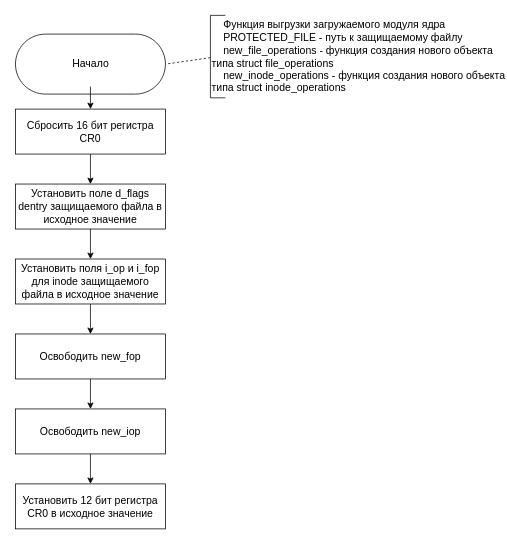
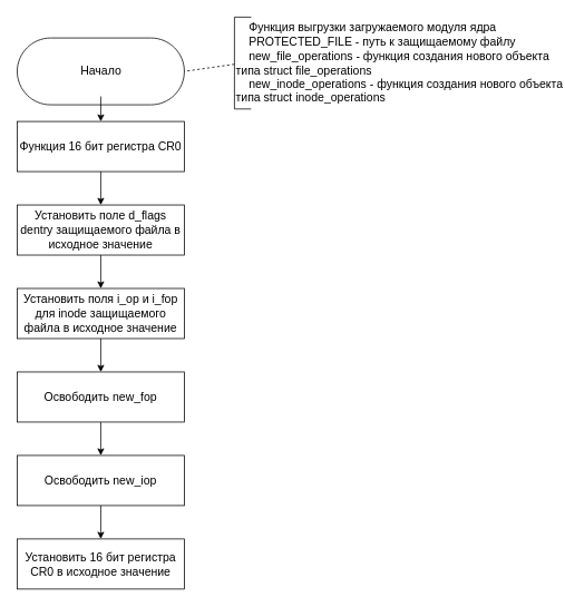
  <mxCell id="0" />
  <mxCell id="1" parent="0" />
  <mxCell id="2" value="Начало" style="html=1;dashed=0;whitespace=wrap;shape=mxgraph.dfd.start;fontSize=14;" parent="1" vertex="1"><mxGeometry x="20" y="45" width="200" height="80" as="geometry" /></mxCell>
  <mxCell id="3" style="edgeStyle=none;html=1;entryX=1;entryY=0.5;entryDx=0;entryDy=0;entryPerimeter=0;fontSize=14;endArrow=none;endFill=0;dashed=1;" parent="1" source="4" target="2" edge="1"><mxGeometry relative="1" as="geometry" /></mxCell>
  <mxCell id="4" value="&amp;nbsp; &amp;nbsp; Функция выгрузки загружаемого модуля ядра&lt;br&gt;&amp;nbsp; &amp;nbsp; PROTECTED_FILE - путь к защищаемому файлу&lt;br&gt;&amp;nbsp; &amp;nbsp; new_file_operations - функция создания нового объекта&amp;nbsp;&lt;br&gt;типа struct file_operations&lt;br&gt;&amp;nbsp; &amp;nbsp; new_inode_operations - функция создания нового объекта&lt;br&gt;типа struct inode_operations" style="strokeWidth=1;html=1;shape=mxgraph.flowchart.annotation_1;align=left;pointerEvents=1;fontSize=14;" parent="1" vertex="1"><mxGeometry x="280" y="20" width="20" height="110" as="geometry" /></mxCell>
  <mxCell id="5" style="edgeStyle=none;html=1;exitX=0.5;exitY=1;exitDx=0;exitDy=0;entryX=0.5;entryY=0;entryDx=0;entryDy=0;fontSize=14;endArrow=classic;endFill=1;" parent="1" source="6" target="9" edge="1"><mxGeometry relative="1" as="geometry"><mxPoint x="120" y="505" as="sourcePoint" /></mxGeometry></mxCell>
- <mxCell id="6" value="Сбросить 16 бит регистра CR0" style="whiteSpace=wrap;html=1;fontSize=14;strokeWidth=1;" parent="1" vertex="1"><mxGeometry x="20" y="145" width="200" height="60" as="geometry" /></mxCell>
+ <mxCell id="6" value="Функция 16 бит регистра CR0" style="whiteSpace=wrap;html=1;fontSize=14;strokeWidth=1;" parent="1" vertex="1"><mxGeometry x="20" y="145" width="200" height="60" as="geometry" /></mxCell>
  <mxCell id="7" style="edgeStyle=none;html=1;exitX=0.5;exitY=0.5;exitDx=0;exitDy=30;entryX=0.5;entryY=0;entryDx=0;entryDy=0;fontSize=14;endArrow=classic;endFill=1;exitPerimeter=0;" parent="1" source="2" target="6" edge="1"><mxGeometry relative="1" as="geometry"><mxPoint x="120" y="205" as="sourcePoint" /></mxGeometry></mxCell>
  <mxCell id="8" style="edgeStyle=none;html=1;exitX=0.5;exitY=1;exitDx=0;exitDy=0;entryX=0.5;entryY=0;entryDx=0;entryDy=0;fontSize=14;endArrow=classic;endFill=1;" parent="1" source="9" target="11" edge="1"><mxGeometry relative="1" as="geometry" /></mxCell>
  <mxCell id="9" value="Установить поле d_flags dentry защищаемого файла в исходное значение" style="whiteSpace=wrap;html=1;fontSize=14;strokeWidth=1;" parent="1" vertex="1"><mxGeometry x="20" y="245" width="200" height="60" as="geometry" /></mxCell>
  <mxCell id="10" style="edgeStyle=none;html=1;exitX=0.5;exitY=1;exitDx=0;exitDy=0;entryX=0.5;entryY=0;entryDx=0;entryDy=0;" edge="1" parent="1" source="11" target="14"><mxGeometry relative="1" as="geometry" /></mxCell>
  <mxCell id="11" value="Установить поля i_op и i_fop для inode защищаемого файла в исходное значение" style="whiteSpace=wrap;html=1;fontSize=14;strokeWidth=1;" parent="1" vertex="1"><mxGeometry x="20" y="345" width="200" height="60" as="geometry" /></mxCell>
- <mxCell id="12" value="Установить 12 бит регистра CR0 в исходное значение" style="whiteSpace=wrap;html=1;fontSize=14;strokeWidth=1;" parent="1" vertex="1"><mxGeometry x="20" y="645" width="200" height="60" as="geometry" /></mxCell>
+ <mxCell id="12" value="Установить 16 бит регистра CR0 в исходное значение" style="whiteSpace=wrap;html=1;fontSize=14;strokeWidth=1;" parent="1" vertex="1"><mxGeometry x="20" y="645" width="200" height="60" as="geometry" /></mxCell>
  <mxCell id="13" style="edgeStyle=none;rounded=0;html=1;exitX=0.5;exitY=1;exitDx=0;exitDy=0;entryX=0.5;entryY=0;entryDx=0;entryDy=0;fontSize=14;endArrow=classic;endFill=1;" parent="1" source="14" target="16" edge="1"><mxGeometry relative="1" as="geometry" /></mxCell>
  <mxCell id="14" value="Освободить new_fop" style="whiteSpace=wrap;html=1;fontSize=14;strokeWidth=1;" parent="1" vertex="1"><mxGeometry x="20" y="445" width="200" height="60" as="geometry" /></mxCell>
  <mxCell id="15" style="edgeStyle=none;html=1;exitX=0.5;exitY=1;exitDx=0;exitDy=0;entryX=0.5;entryY=0;entryDx=0;entryDy=0;" edge="1" parent="1" source="16" target="12"><mxGeometry relative="1" as="geometry" /></mxCell>
  <mxCell id="16" value="Освободить new_iop" style="whiteSpace=wrap;html=1;fontSize=14;strokeWidth=1;" parent="1" vertex="1"><mxGeometry x="20" y="545" width="200" height="60" as="geometry" /></mxCell>
